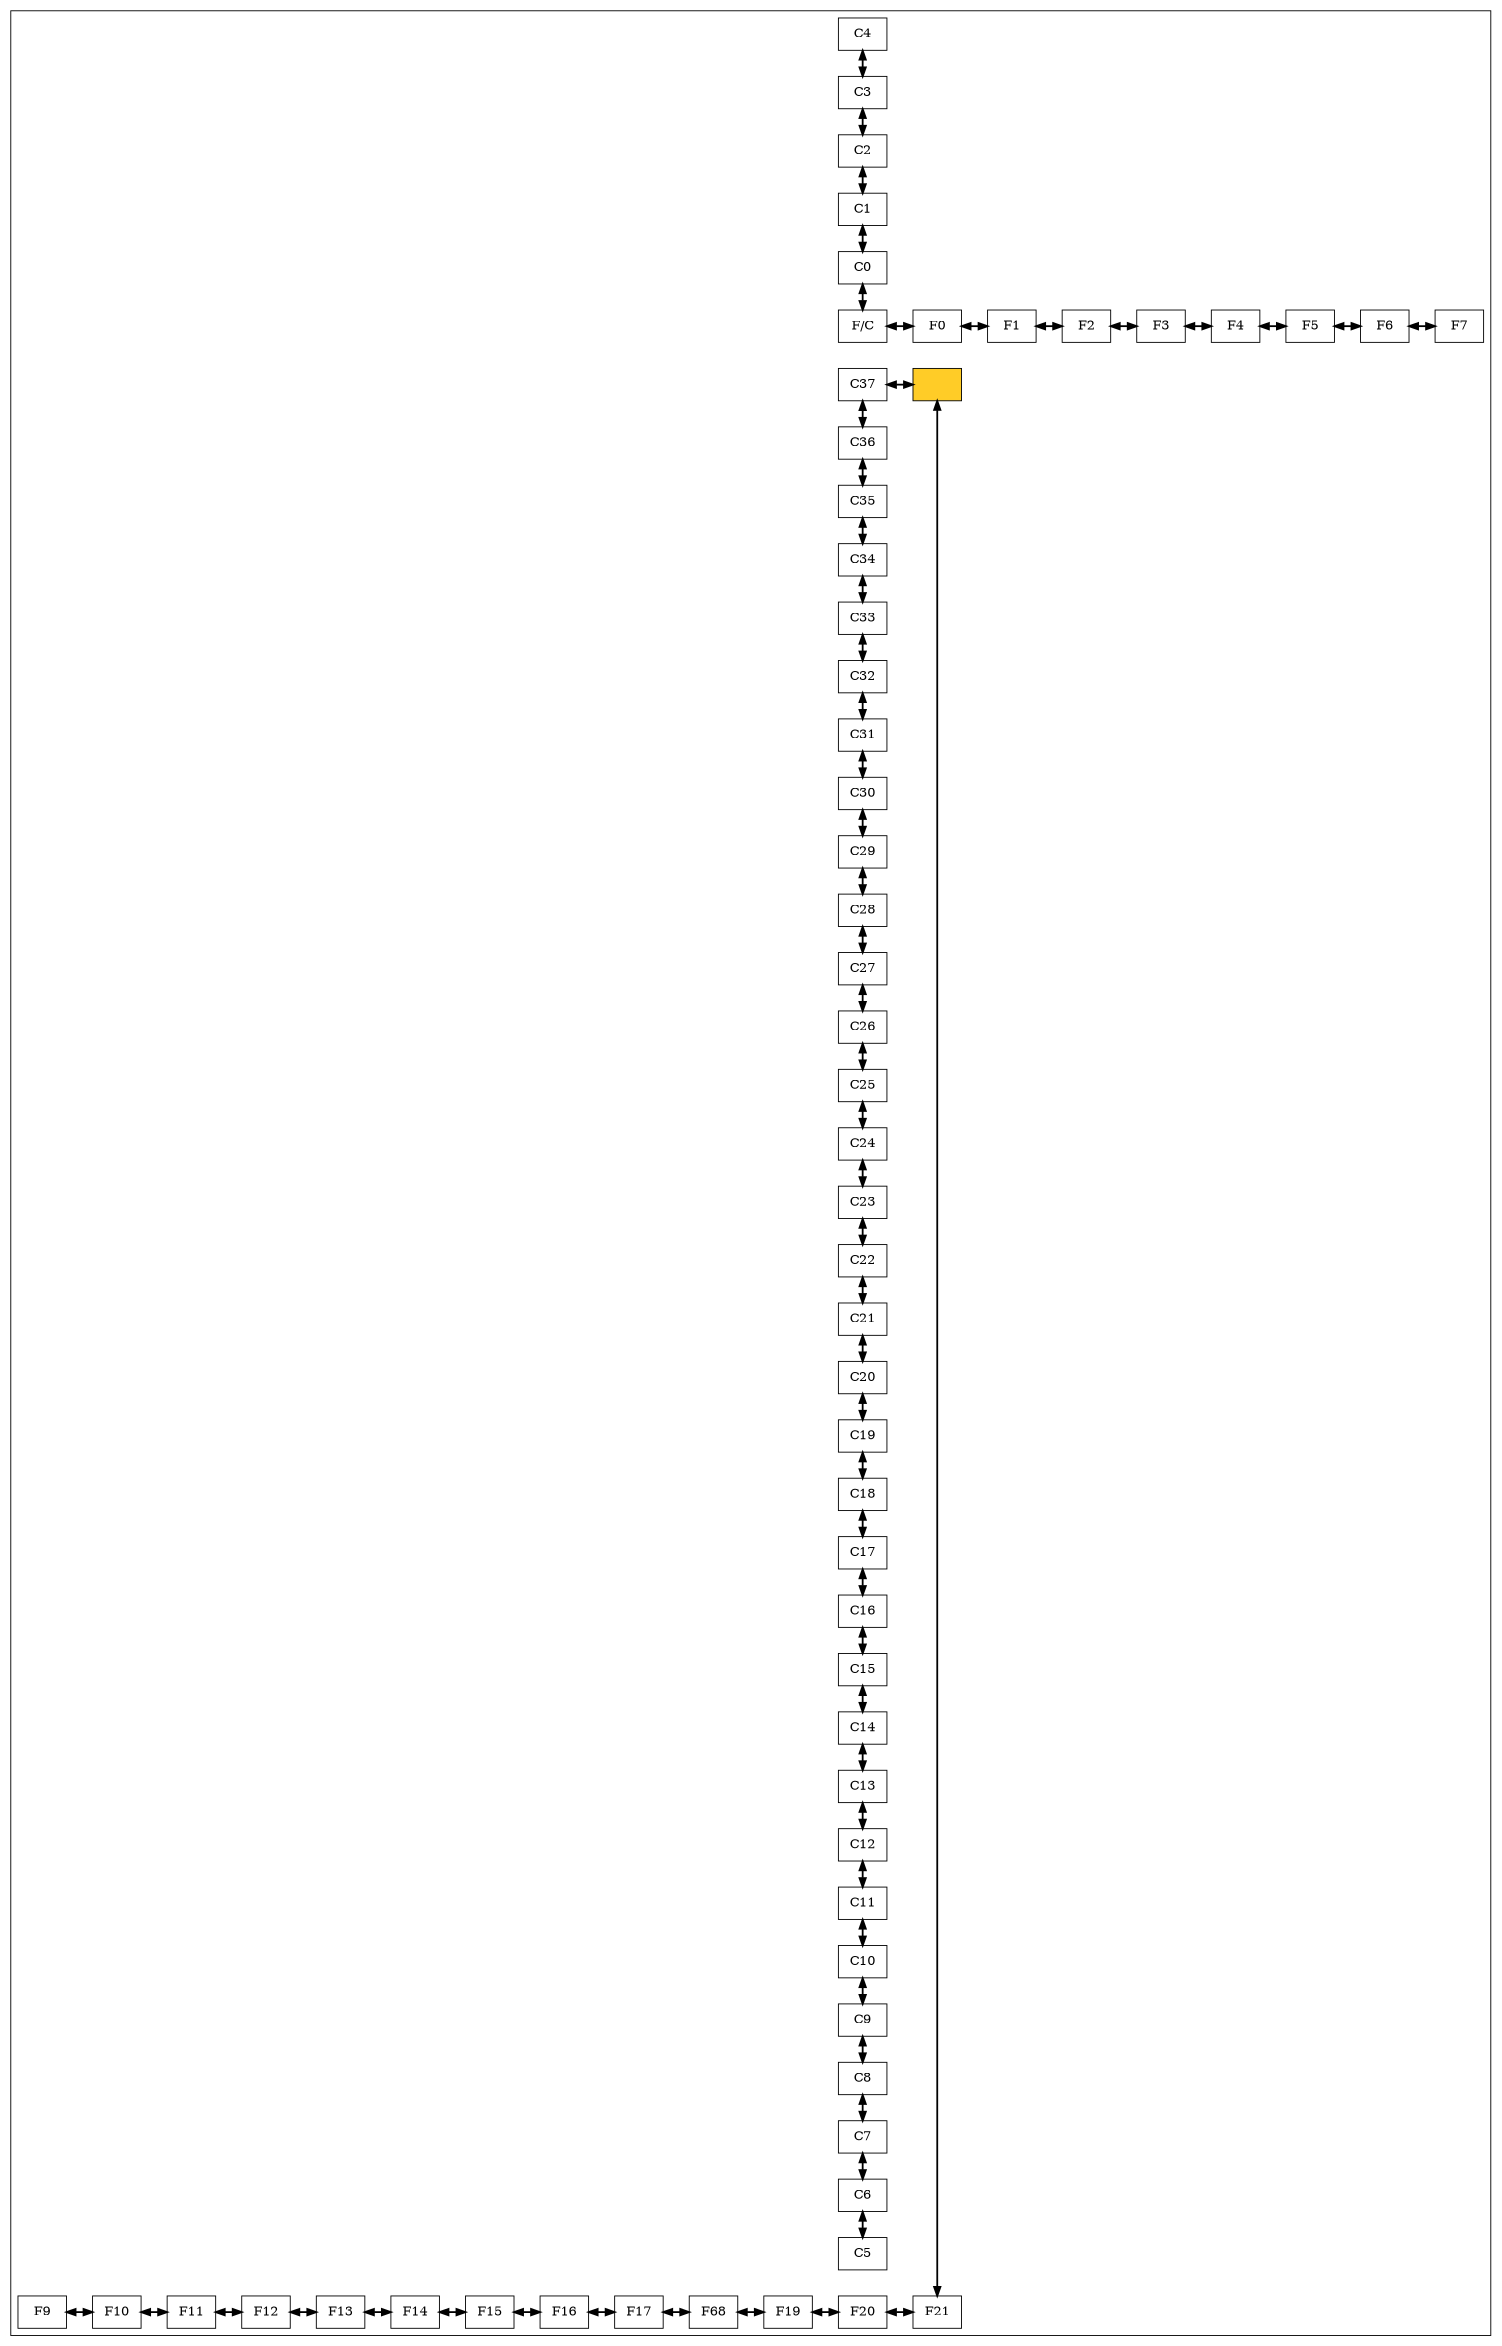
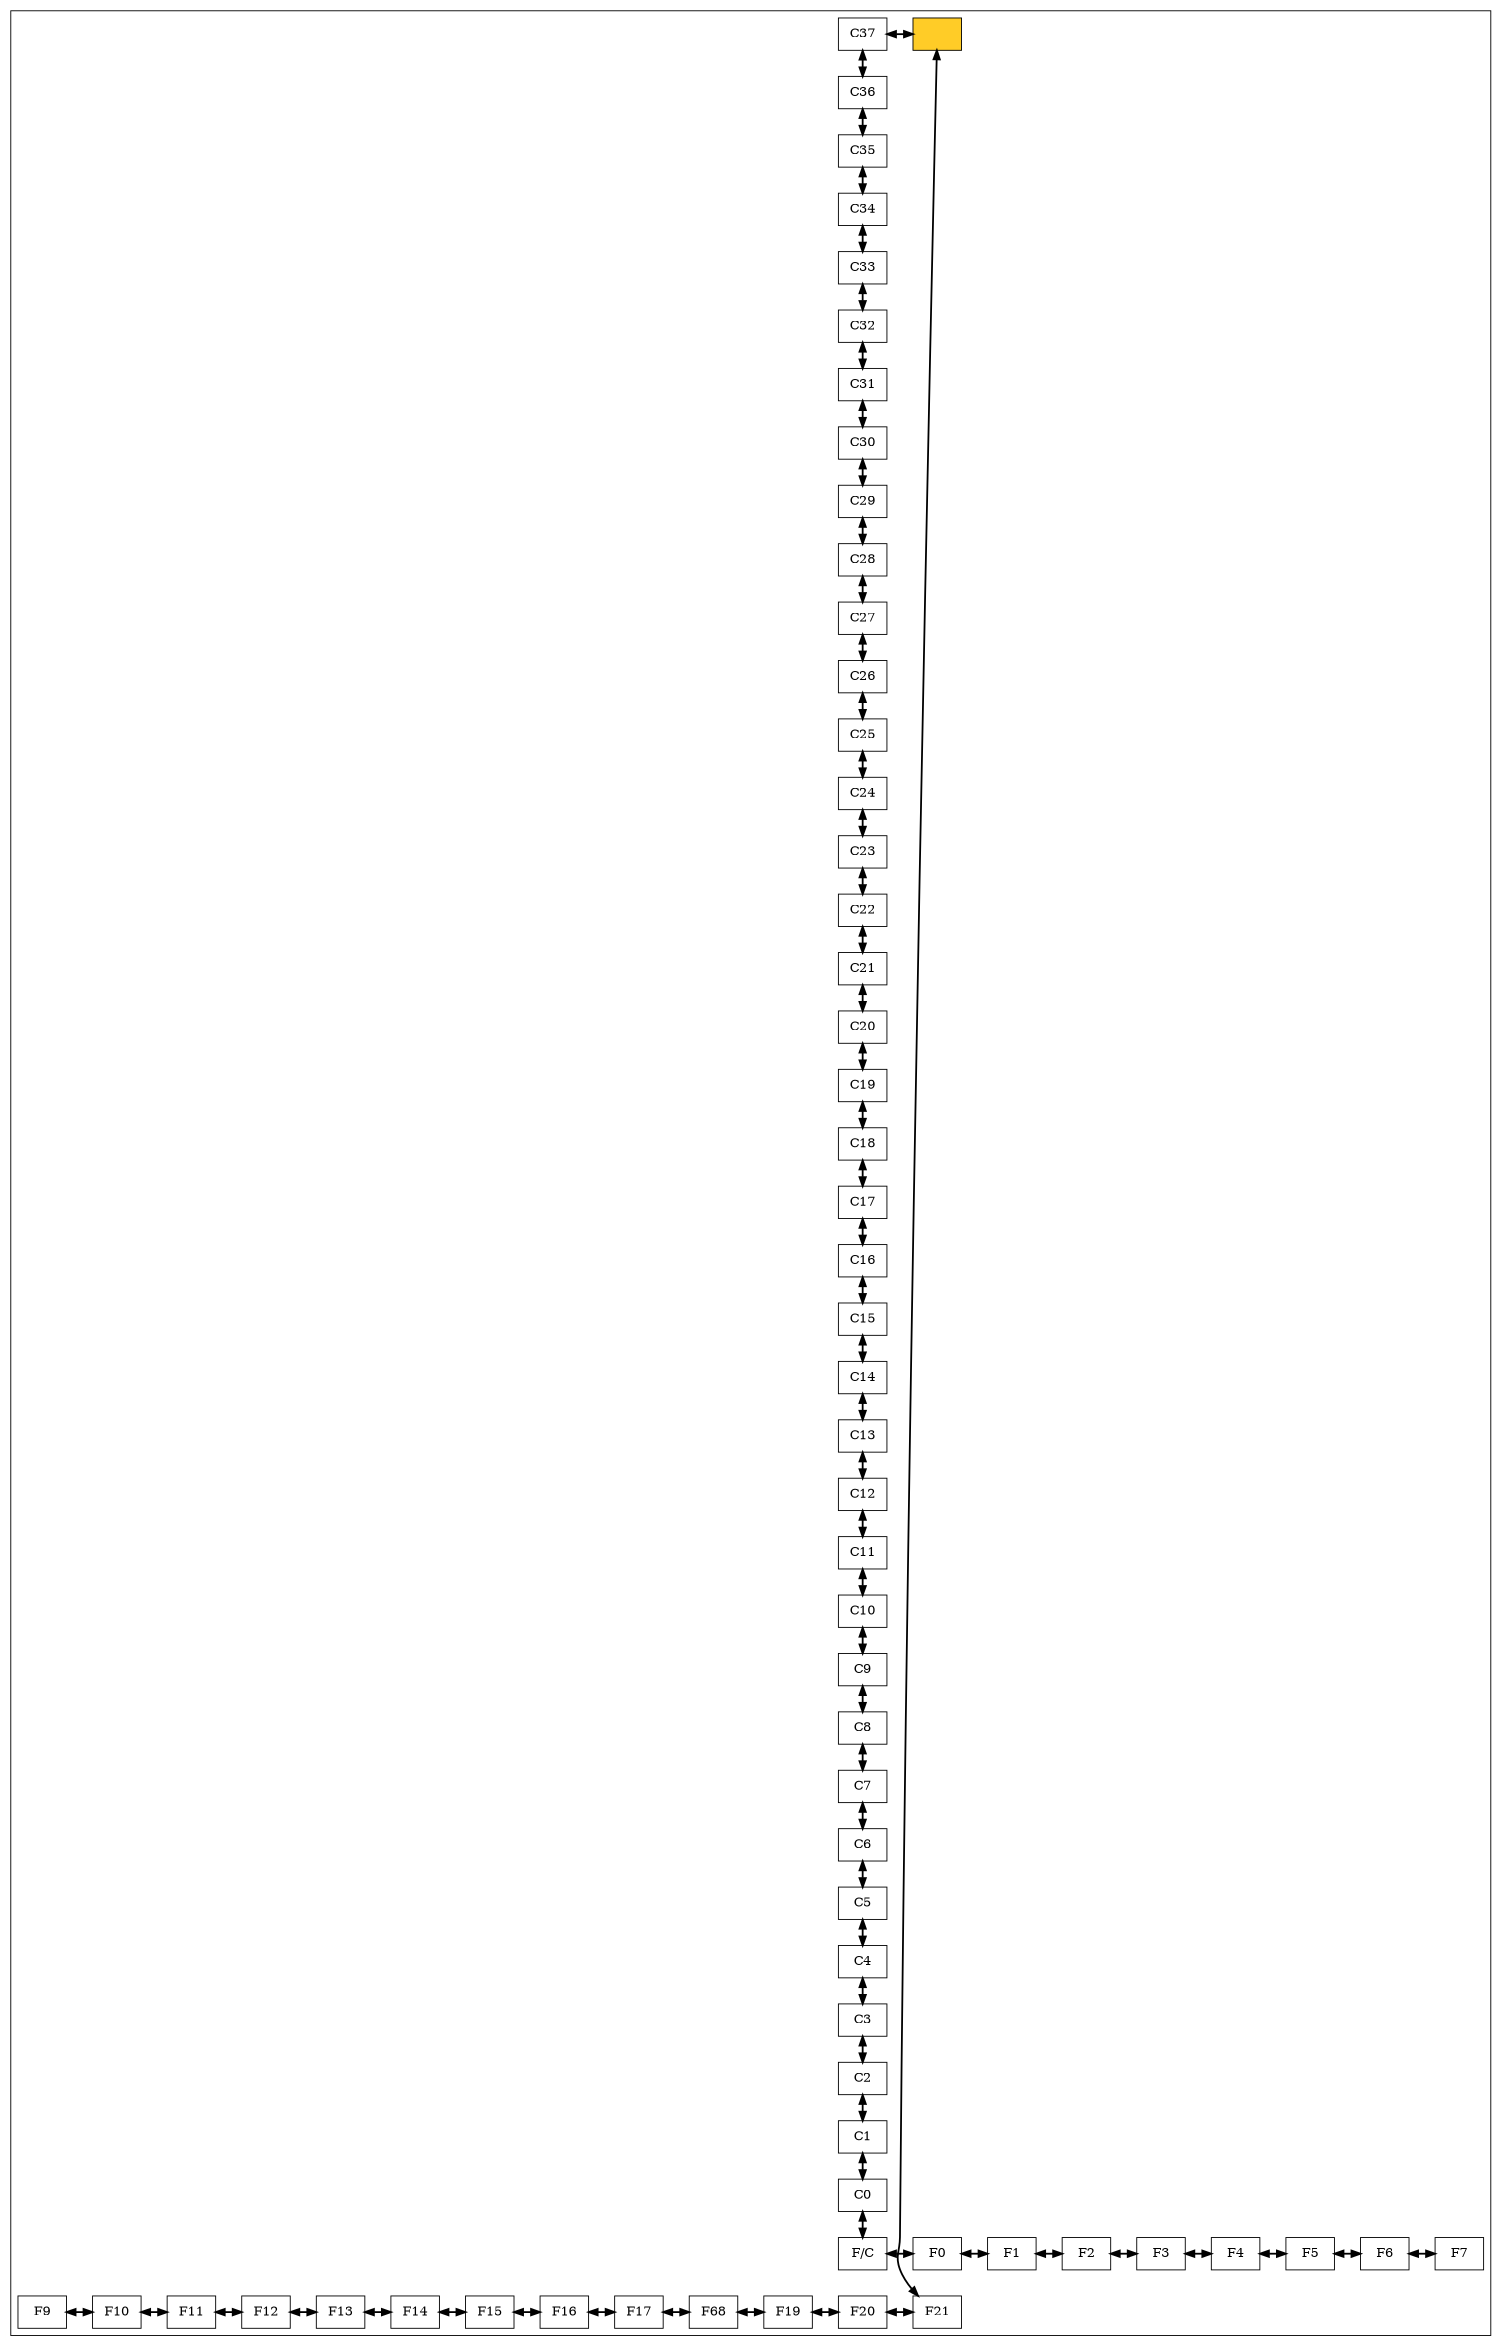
  digraph {
    nodesep=0.4
    rankdir=LR
    ranksep=0.4
    node [fillcolor="#FFFFFF" group=0 shape=box style=filled]
    edge [dir=both style=bold]
    n1 [label="F/C"]
    n2 [group=1 label=C0]
    n3 [group=2 label=C1]
    n4 [group=3 label=C2]
    n5 [group=4 label=C3]
    n6 [group=5 label=C4]
    n7 [group=6 label=C5]
    n8 [group=7 label=C6]
    n9 [group=8 label=C7]
    n10 [group=9 label=C8]
    n11 [group=10 label=C9]
    n12 [group=11 label=C10]
    n13 [group=12 label=C11]
    n14 [group=13 label=C12]
    n15 [group=14 label=C13]
    n16 [group=15 label=C14]
    n17 [group=16 label=C15]
    n18 [group=17 label=C16]
    n19 [group=18 label=C17]
    n20 [group=19 label=C18]
    n21 [group=20 label=C19]
    n22 [group=21 label=C20]
    n23 [group=22 label=C21]
    n24 [group=23 label=C22]
    n25 [group=24 label=C23]
    n26 [group=25 label=C24]
    n27 [group=26 label=C25]
    n28 [group=27 label=C26]
    n29 [group=28 label=C27]
    n30 [group=29 label=C28]
    n31 [group=30 label=C29]
    n32 [group=31 label=C30]
    n33 [group=32 label=C31]
    n34 [group=33 label=C32]
    n35 [group=34 label=C33]
    n36 [group=35 label=C34]
    n37 [group=36 label=C35]
    n38 [group=37 label=C36]
    n39 [group=38 label=C37]
    n40 [label=F21]
    n41 [fillcolor="#FFCC27" group=38 label="	"]
    n42 [label=F0]
    n43 [label=F1]
    n44 [label=F2]
    n45 [label=F3]
    n46 [label=F4]
    n47 [label=F5]
    n48 [label=F6]
    n49 [label=F7]
    n50 [label=F9]
    n51 [label=F10]
    n52 [label=F11]
    n53 [label=F12]
    n54 [label=F13]
    n55 [label=F14]
    n56 [label=F15]
    n57 [label=F16]
    n58 [label=F17]
    n59 [label=F68]
    n60 [label=F19]
    n61 [label=F20]
    subgraph cluster_1 {
      bgcolor="#FFFFFF"
      n42
      n43
      n44
      n45
      n46
      n47
      n48
      n49
      n50
      n51
      n52
      n53
      n54
      n55
      n56
      n57
      n58
      n59
      n60
      n61
      subgraph sub_2 {
        bgcolor="#FFFFFF"
        rank=same
        n1
        n2
        n3
        n4
        n5
        n6
        n7
        n8
        n9
        n10
        n11
        n12
        n13
        n14
        n15
        n16
        n17
        n18
        n19
        n20
        n21
        n22
        n23
        n24
        n25
        n26
        n27
        n28
        n29
        n30
        n31
        n32
        n33
        n34
        n35
        n36
        n37
        n38
        n39
      }
      subgraph sub_3 {
        bgcolor="#FFFFFF"
        rank=same
        n40
        n41
      }
    }
    n1 -> n2
    n1 -> n42
    n2 -> n3
    n3 -> n4
    n4 -> n5
    n5 -> n6
+   n6 -> n7
    n7 -> n8
    n8 -> n9
    n9 -> n10
    n10 -> n11
    n11 -> n12
    n12 -> n13
    n13 -> n14
    n14 -> n15
    n15 -> n16
    n16 -> n17
    n17 -> n18
    n18 -> n19
    n19 -> n20
    n20 -> n21
    n21 -> n22
    n22 -> n23
    n23 -> n24
    n24 -> n25
    n25 -> n26
    n26 -> n27
    n27 -> n28
    n28 -> n29
    n29 -> n30
    n30 -> n31
    n31 -> n32
    n32 -> n33
    n33 -> n34
    n34 -> n35
    n35 -> n36
    n36 -> n37
    n37 -> n38
    n38 -> n39
    n39 -> n41
    n40 -> n41
    n42 -> n43
    n43 -> n44
    n44 -> n45
    n45 -> n46
    n46 -> n47
    n47 -> n48
    n48 -> n49
    n50 -> n51
    n51 -> n52
    n52 -> n53
    n53 -> n54
    n54 -> n55
    n55 -> n56
    n56 -> n57
    n57 -> n58
    n58 -> n59
    n59 -> n60
    n60 -> n61
    n61 -> n40
  }
